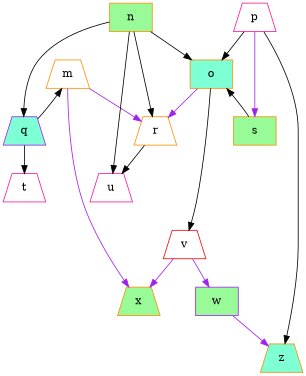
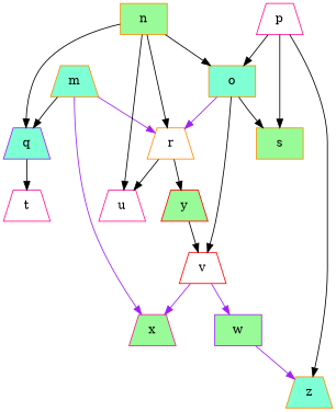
  digraph {
    node [color=darkorange fillcolor=white shape=trapezium style=filled]
    edge [color=black]
-   n1 [label=m]
+   n1 [fillcolor=aquamarine label=m]
    n2 [color=purple fillcolor=aquamarine label=q]
    n3 [label=r]
-   n4 [fillcolor=palegreen label=x]
+   n4 [color=deeppink fillcolor=palegreen label=x]
    n5 [color=deeppink label=t]
    n6 [color=deeppink label=u]
+   n7 [color=red fillcolor=palegreen label=y]
    n8 [fillcolor=palegreen label=n shape=box]
    n9 [fillcolor=aquamarine label=o shape=box]
    n10 [fillcolor=palegreen label=s shape=box]
    n11 [color=red label=v]
    n12 [color=purple fillcolor=palegreen label=w shape=box]
    n13 [color=deeppink label=p]
    n14 [fillcolor=aquamarine label=z]
-   n2 -> n1
+   n1 -> n2
    n1 -> n3 [color=purple]
    n1 -> n4 [color=purple]
    n2 -> n5
    n3 -> n6
+   n3 -> n7
+   n7 -> n11
    n8 -> n2
    n8 -> n3
    n8 -> n6
    n8 -> n9
    n9 -> n3 [color=purple]
-   n10 -> n9
+   n9 -> n10
    n9 -> n11
    n11 -> n4 [color=purple]
    n11 -> n12 [color=purple]
    n12 -> n14 [color=purple]
    n13 -> n9
-   n13 -> n10 [color=purple]
+   n13 -> n10
    n13 -> n14
  }
